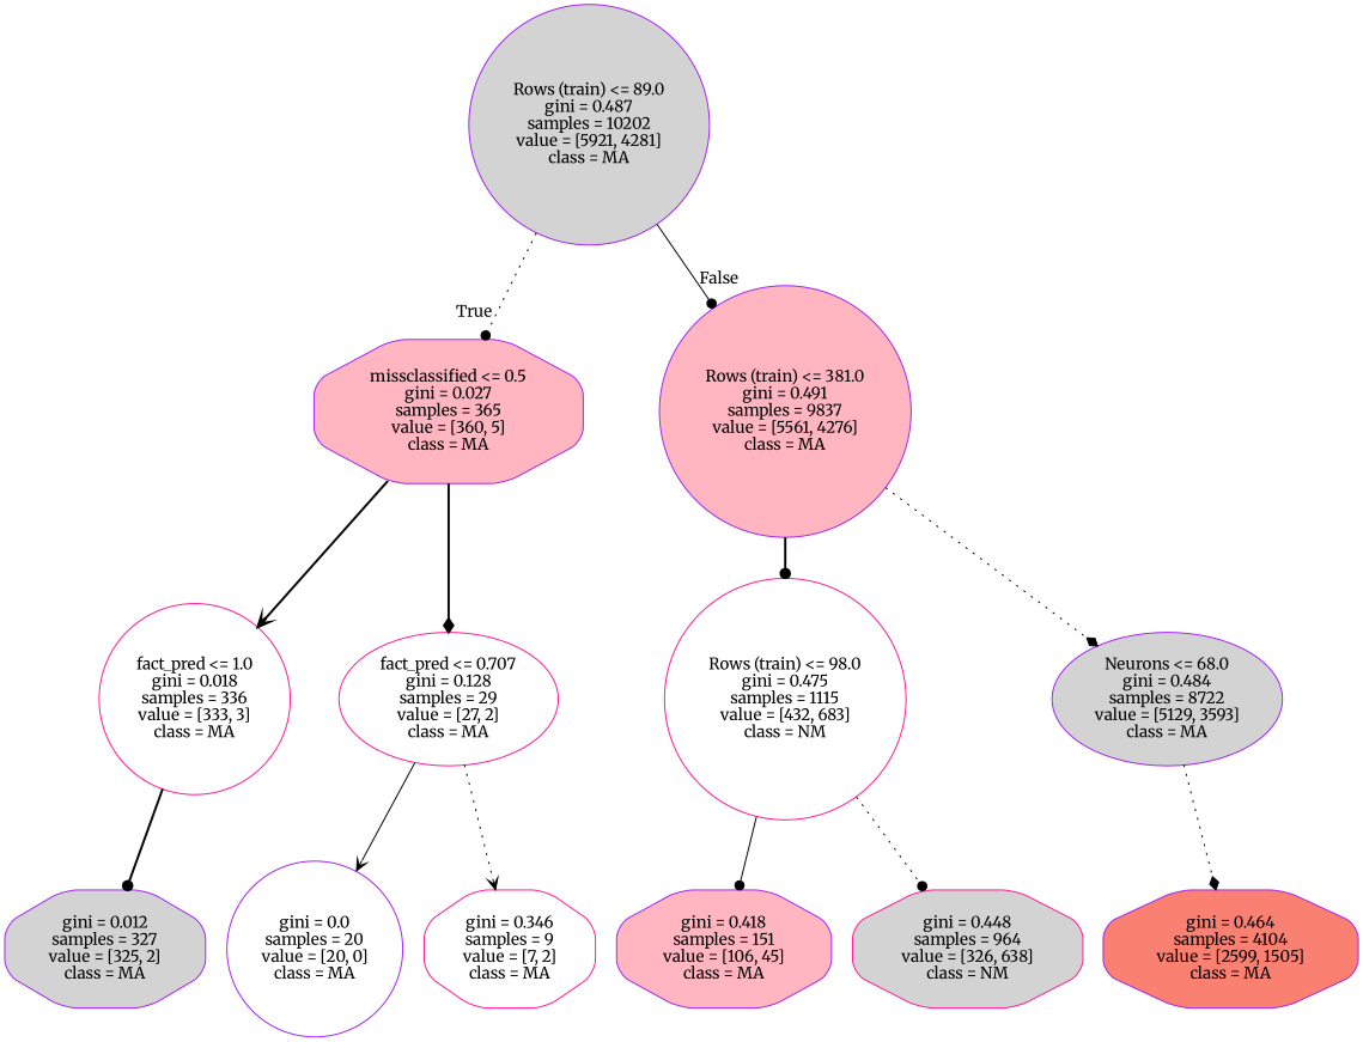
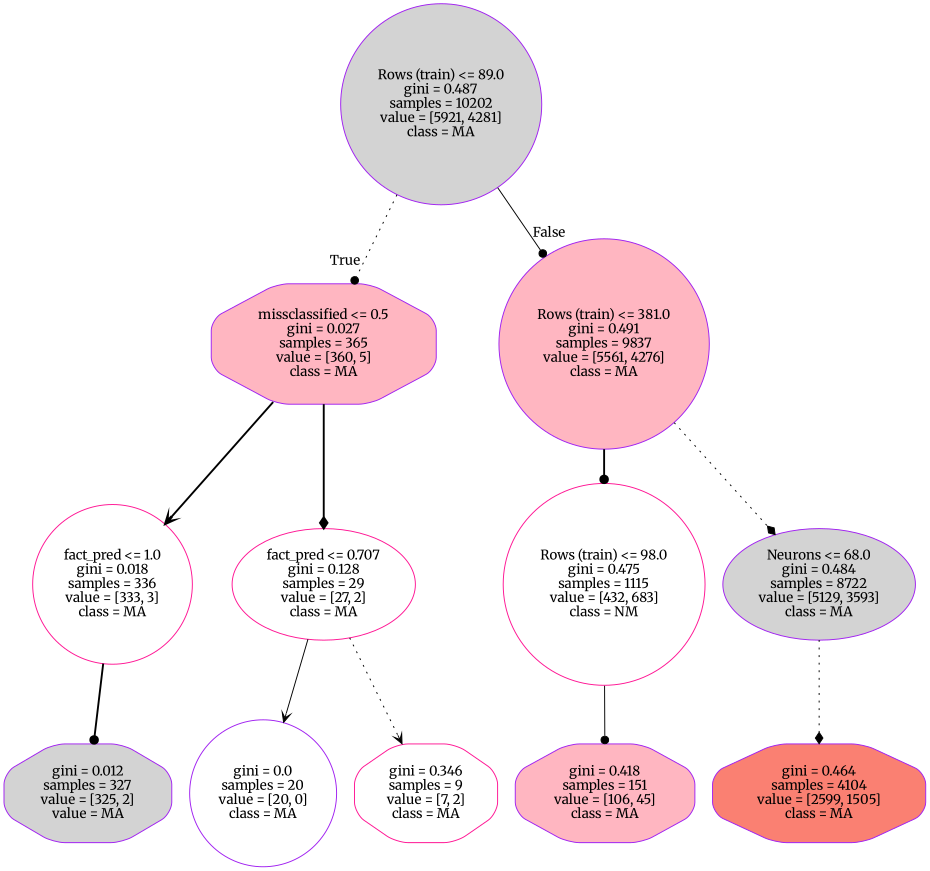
  digraph {
    fontname=Merriweather
    node [color=purple fillcolor=white fontname=Merriweather shape=octagon style="filled, rounded"]
    edge [arrowhead=dot fontname=Merriweather style=dotted]
    n1 [fillcolor=lightgrey label="Rows (train) <= 89.0\ngini = 0.487\nsamples = 10202\nvalue = [5921, 4281]\nclass = MA" shape=circle]
    n2 [fillcolor=lightpink label="missclassified <= 0.5\ngini = 0.027\nsamples = 365\nvalue = [360, 5]\nclass = MA"]
    n3 [fillcolor=lightpink label="Rows (train) <= 381.0\ngini = 0.491\nsamples = 9837\nvalue = [5561, 4276]\nclass = MA" shape=circle]
    n4 [color=deeppink label="fact_pred <= 1.0\ngini = 0.018\nsamples = 336\nvalue = [333, 3]\nclass = MA" shape=circle]
    n5 [color=deeppink label="fact_pred <= 0.707\ngini = 0.128\nsamples = 29\nvalue = [27, 2]\nclass = MA" shape=ellipse]
    n6 [color=deeppink label="Rows (train) <= 98.0\ngini = 0.475\nsamples = 1115\nvalue = [432, 683]\nclass = NM" shape=circle]
    n7 [fillcolor=lightgrey label="Neurons <= 68.0\ngini = 0.484\nsamples = 8722\nvalue = [5129, 3593]\nclass = MA" shape=ellipse]
-   n8 [fillcolor=lightgrey label="gini = 0.012\nsamples = 327\nvalue = [325, 2]\nclass = MA"]
+   n8 [fillcolor=lightgrey label="gini = 0.012\nsamples = 327\nvalue = [325, 2]\nvalue = MA"]
    n9 [label="gini = 0.0\nsamples = 20\nvalue = [20, 0]\nclass = MA" shape=circle]
    n10 [color=deeppink label="gini = 0.346\nsamples = 9\nvalue = [7, 2]\nclass = MA"]
    n11 [fillcolor=lightpink label="gini = 0.418\nsamples = 151\nvalue = [106, 45]\nclass = MA"]
-   n12 [color=deeppink fillcolor=lightgrey label="gini = 0.448\nsamples = 964\nvalue = [326, 638]\nclass = NM"]
    n13 [fillcolor=salmon label="gini = 0.464\nsamples = 4104\nvalue = [2599, 1505]\nclass = MA"]
    n1 -> n2 [headlabel=True labelangle=45 labeldistance=2.5]
    n1 -> n3 [headlabel=False labelangle=-45 labeldistance=2.5 style=solid]
    n2 -> n4 [arrowhead=vee style=bold]
    n2 -> n5 [arrowhead=diamond style=bold]
    n3 -> n6 [style=bold]
    n3 -> n7 [arrowhead=diamond]
    n4 -> n8 [style=bold]
    n5 -> n9 [arrowhead=vee style=solid]
    n5 -> n10 [arrowhead=vee]
    n6 -> n11 [style=solid]
-   n6 -> n12
    n7 -> n13 [arrowhead=diamond]
  }
